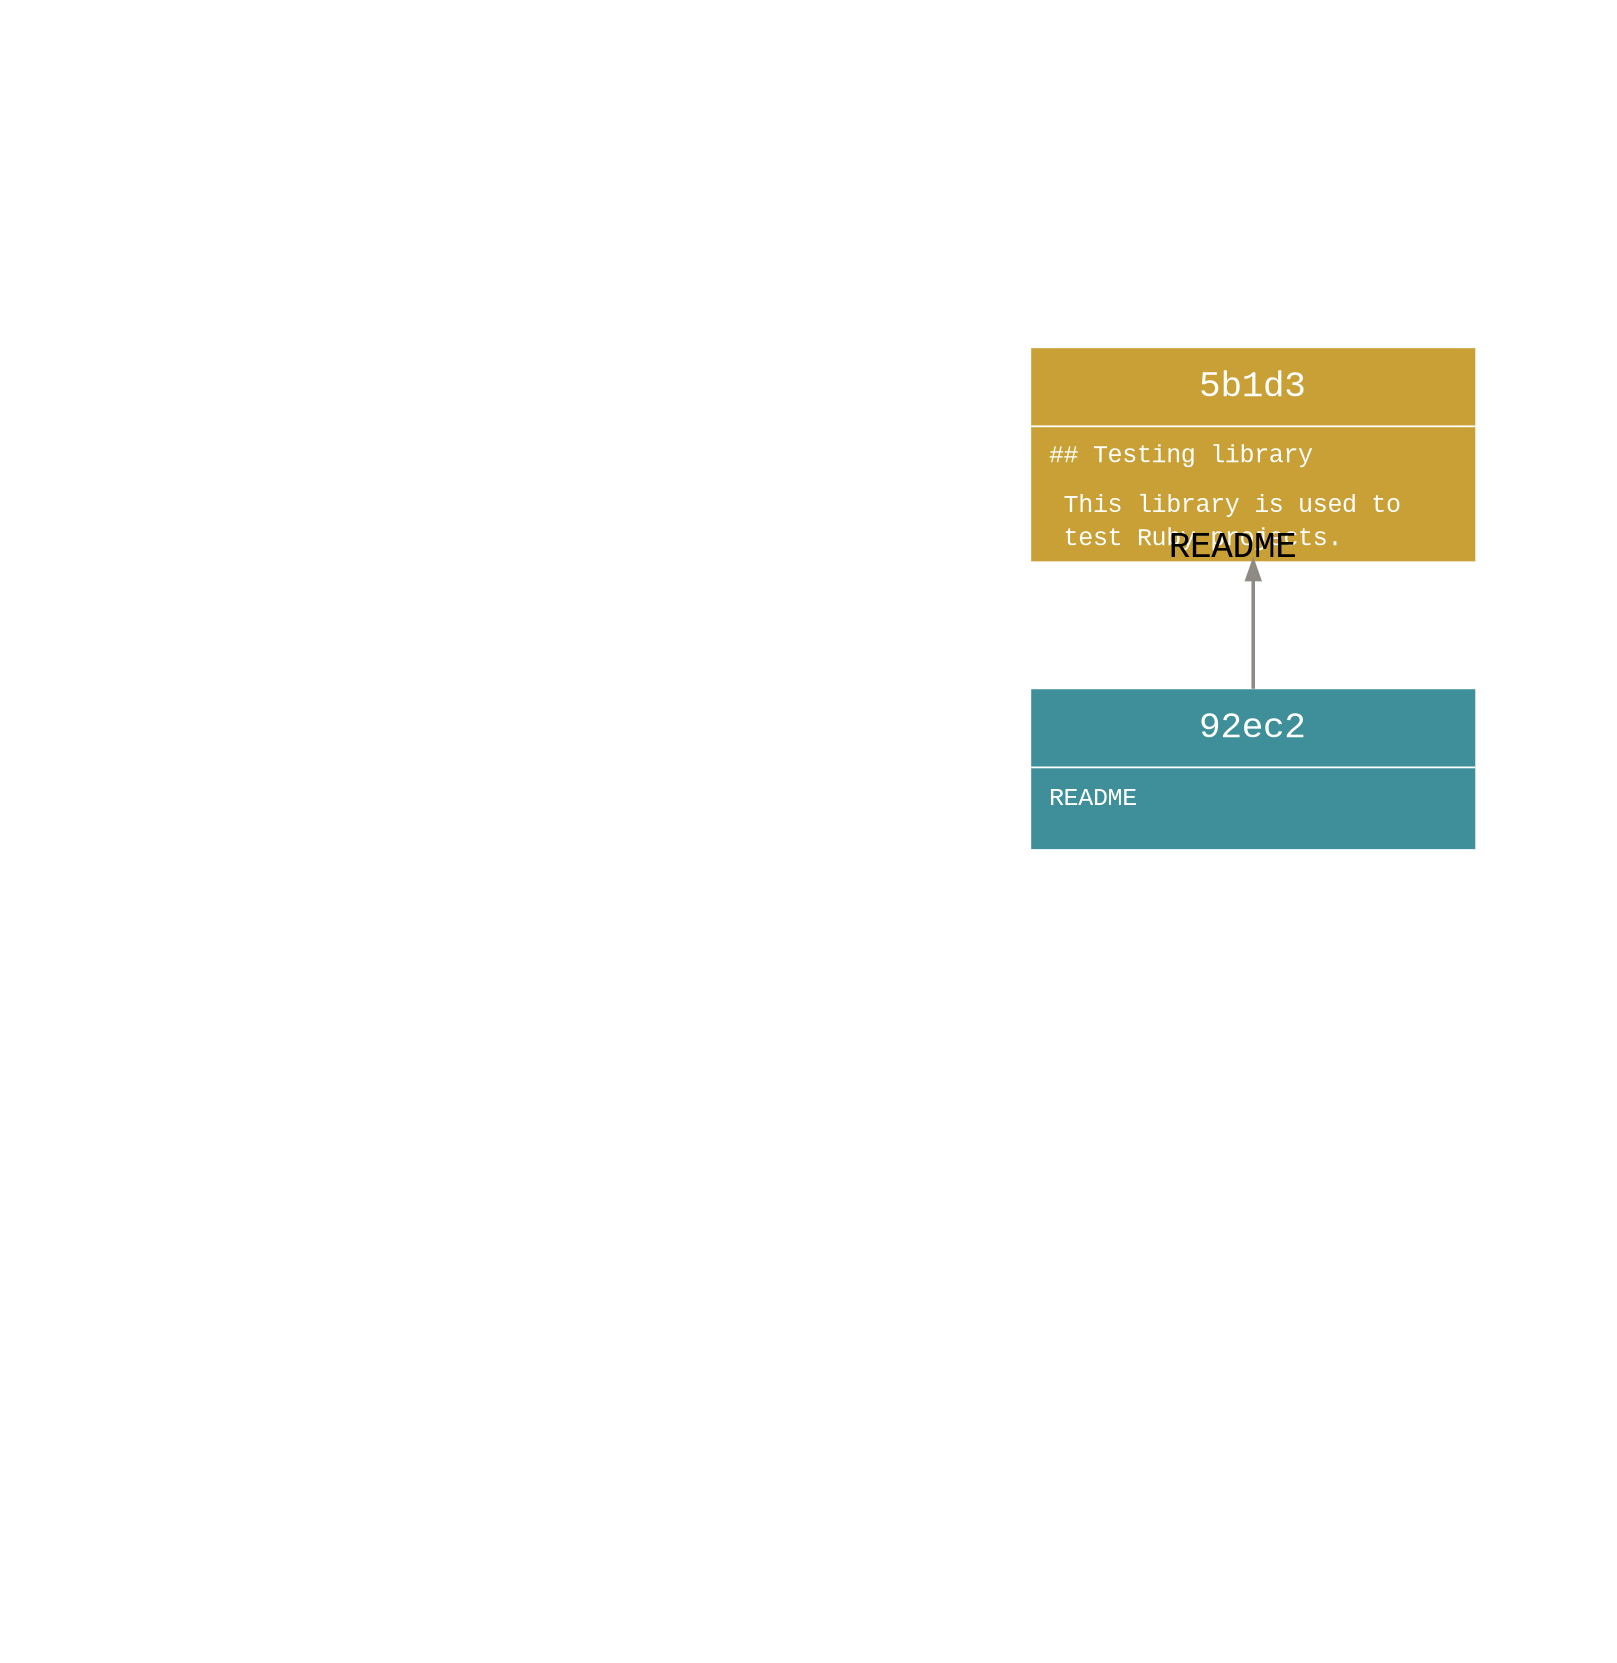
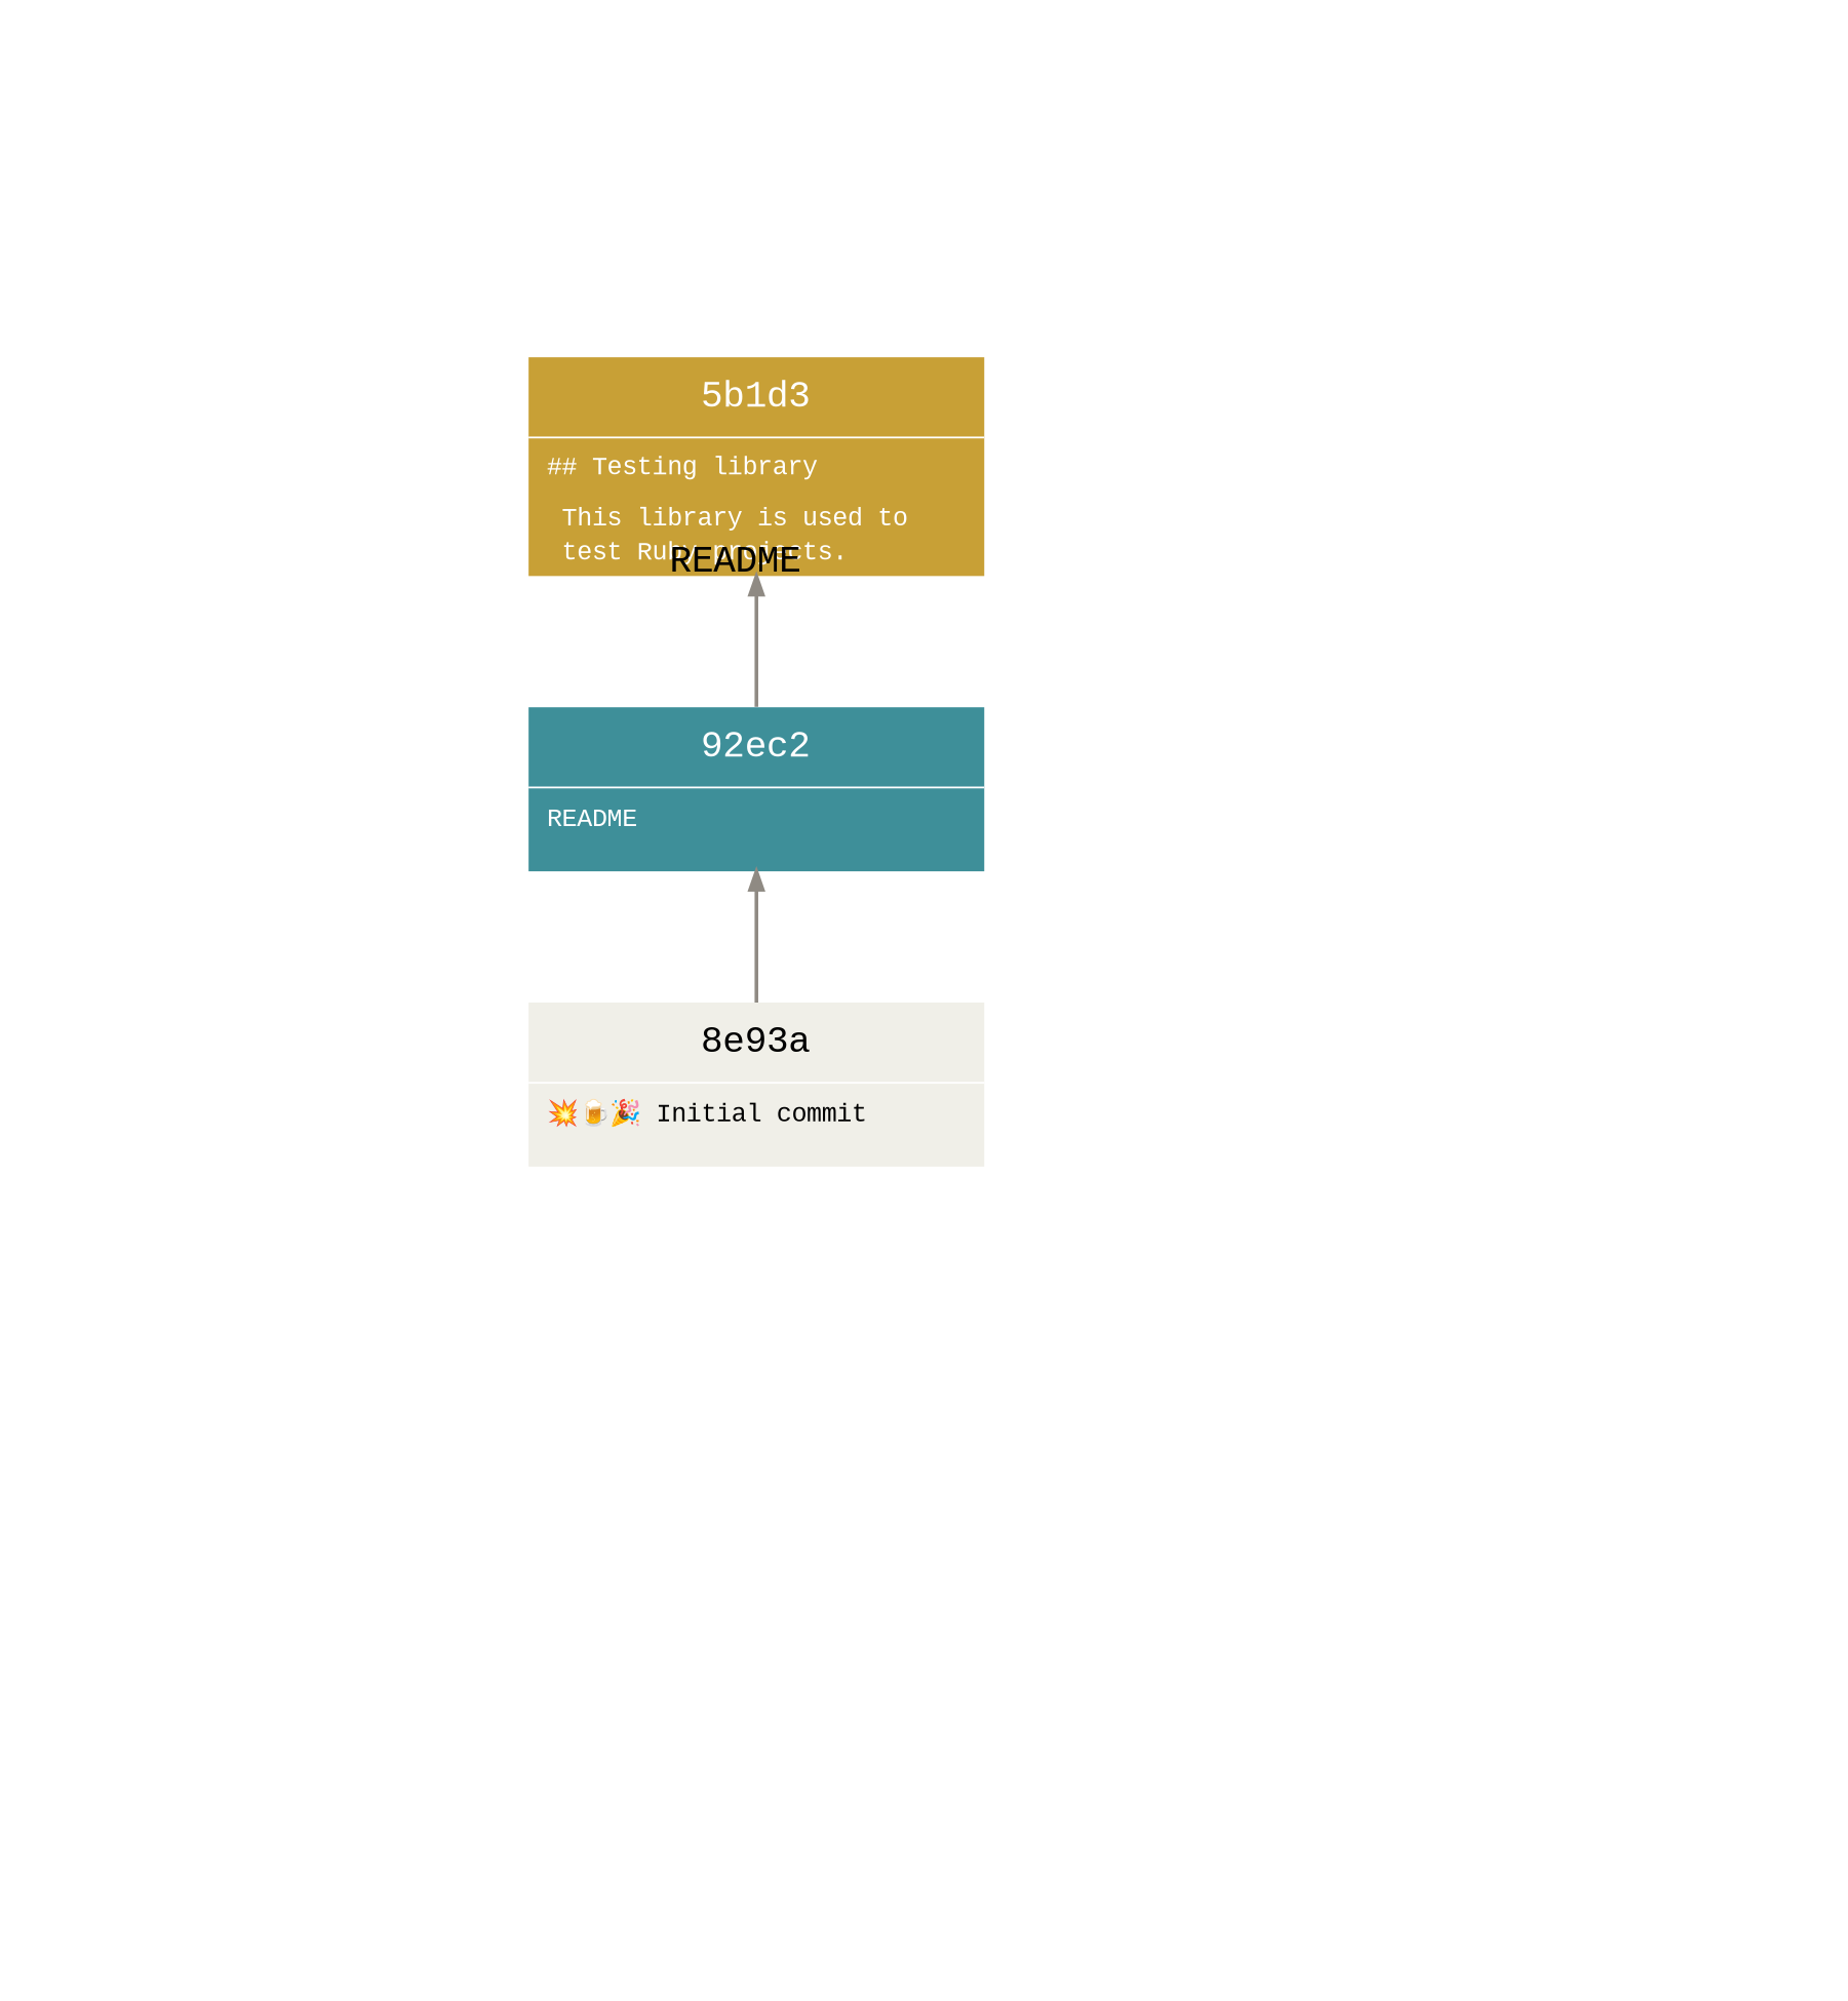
  graph {
    nodesep=.5
    ranksep=1
    node [fillcolor=transparent fontcolor="#ffffff" fontname="Menlo, Monaco, Consolas, Lucida Console, Courier New, monospace" fontsize=20 margin="0,0" penwidth=0 shape=box style=invis]
    edge [color="#8f8a83" dir=back fontname="Menlo, Monaco, Consolas, Lucida Console, Courier New, monospace" fontsize=20 labelangle=8 labeldistance=8 penwidth=2 style=invis]
    n1 [fillcolor="#e93a1d" label="refs/heads/master" margin=".45,.25" width=3.1]
    n2 [fillcolor="#e93a1d" label="refs/tags/v1.0" margin=".45,.25" width=3.1]
+   n3 [fontcolor="#000000" label=<     <table cellspacing="0"            cellpadding="10"            color="white"            border="0"            bgcolor="#f0efe8"            fixedsize="true"            width="250"            height="90">       <tr>         <td border="1"             sides="b"             width="250">8e93a</td>       </tr>       <tr>         <td align="left"             balign="left"><font point-size="14">💥🍺🎉 Initial commit</font></td>       </tr>     </table>     > style=filled width=3.1]
    n4 [fontcolor="#000000" label=<     <table cellspacing="0"            cellpadding="10"            color="white"            border="0"            bgcolor="#f0efe8"            fixedsize="true"            width="250"            height="90">       <tr>         <td border="1"             sides="b"             width="250">b19dc</td>       </tr>       <tr>         <td align="left"             balign="left"><font point-size="14">✅ Implemented test library</font></td>       </tr>     </table>     > width=3.1]
    n5 [fontcolor="#000000" label=<     <table cellspacing="0"            cellpadding="10"            color="white"            border="0"            bgcolor="#f0efe8"            fixedsize="true"            width="250"            height="90">       <tr>         <td border="1"             sides="b"             width="250">caccf</td>       </tr>       <tr>         <td align="left"             balign="left"><font point-size="14">💩 Fixed stack overflow</font></td>       </tr>     </table>     > width=3.1]
    n6 [label=<     <table cellspacing="0"            cellpadding="10"            color="white"            border="0"            bgcolor="#3e8f99"            fixedsize="true"            width="250"            height="90">       <tr>         <td border="1"             sides="b"             width="250">92ec2</td>       </tr>       <tr>         <td align="left"><font point-size="14">README</font></td>       </tr>     </table>     > style=filled width=3.1]
    dummy_bak_4 [fillcolor="#8f8a83" fixedsize=true height=.033 width=.033]
    n8 [label=<     <table cellspacing="0"            cellpadding="10"            color="white"            border="0"            bgcolor="#3e8f99"            fixedsize="true"            width="250"            height="90">       <tr>         <td border="1"             sides="b"             width="250">06840</td>       </tr>       <tr>         <td align="left"><font point-size="14">README.md, test.rb</font></td>       </tr>     </table>     > width=3.1]
    n9 [label=<     <table cellspacing="0"            cellpadding="10"            color="white"            border="0"            bgcolor="#3e8f99"            fixedsize="true"            width="250"            height="90">       <tr>         <td border="1"             sides="b"             width="250">05a2d</td>       </tr>       <tr>         <td align="left"><font point-size="14">README.md, test.rb, bak</font></td>       </tr>     </table>     > width=3.1]
    n10 [label=<     <table cellspacing="0"            cellpadding="10"            color="white"            border="0"            bgcolor="#c8a036"            fixedsize="true"            width="250"            height="120">       <tr>         <td border="1"             sides="b"             width="250">5b1d3</td>       </tr>       <tr>         <td align="left"             balign="left"><font point-size="14">## Testing library<br />  <br /> This library is used to<br /> test Ruby projects.</font> </td>       </tr>     </table>     > style=filled width=3.1]
    dummy_readme_3 [fillcolor="#8f8a83" fixedsize=true height=.033 width=.033]
    n12 [label=<     <table cellspacing="0"            cellpadding="10"            color="white"            border="0"            bgcolor="#c8a036"            fixedsize="true"            width="250"            height="120">       <tr>         <td border="1"             sides="b"             width="250">1f7a7</td>       </tr>       <tr>         <td align="left"             balign="left"><font point-size="14">require 'test/unit'<br />  <br /> class Test::Unit::TestCase</font></td>       </tr>     </table>     > width=3.1]
    n13 [label=<     <table cellspacing="0"            cellpadding="10"            color="white"            border="0"            bgcolor="#c8a036"            fixedsize="true"            width="250"            height="120">       <tr>         <td border="1"             sides="b"             width="250">fa49b</td>       </tr>       <tr>         <td align="left"             balign="left"><font point-size="14">require 'logger'<br /> require 'test/unit'<br /> <br /> class Test::Unit::TestCase</font>         </td>       </tr>     </table>     > width=3.1]
    dummy_bak_1 [fillcolor="#8f8a83" fixedsize=true height=.033 width=.033]
    dummy_bak_2 [fillcolor="#8f8a83" fixedsize=true height=.033 width=.033]
    dummy_bak_3 [fillcolor="#8f8a83" fixedsize=true height=.033 width=.033]
    dummy_readme_1 [fillcolor="#8f8a83" fixedsize=true height=.033 width=.033]
    dummy_readme_2 [fillcolor="#8f8a83" fixedsize=true height=.033 width=.033]
+   n3 -- n4
    n4 -- n2
    n4 -- n5
    n5 -- n1
+   n6 -- n3 [style=""]
    n6 -- dummy_bak_4 [headport=w tailport=se]
    n8 -- n4
    n9 -- n5
    n10 -- n6 [headlabel=README style=""]
    n10 -- n8 [headlabel="README.md" labelangle=20 labeldistance=9.3]
    n10 -- dummy_readme_3 [headport=w tailport=e]
    n12 -- n8 [headlabel="test.rb"]
    n13 -- n9 [headlabel="test.rb"]
    dummy_bak_1 -- n9 [dir=none headlabel=bak headport=ne labelangle=-18 labeldistance=9.8]
    dummy_bak_1 -- dummy_bak_2 [dir=none]
    dummy_bak_2 -- dummy_bak_3 [dir=none]
    dummy_bak_3 -- dummy_bak_4 [dir=none]
    dummy_readme_1 -- n9 [dir=none headlabel="README.md" headport=ne labelangle=-30 labeldistance=10]
    dummy_readme_1 -- dummy_readme_2 [dir=none]
    dummy_readme_2 -- dummy_readme_3 [dir=none]
  }
